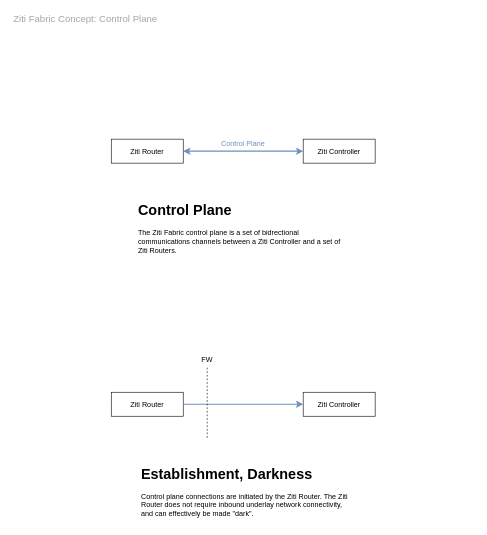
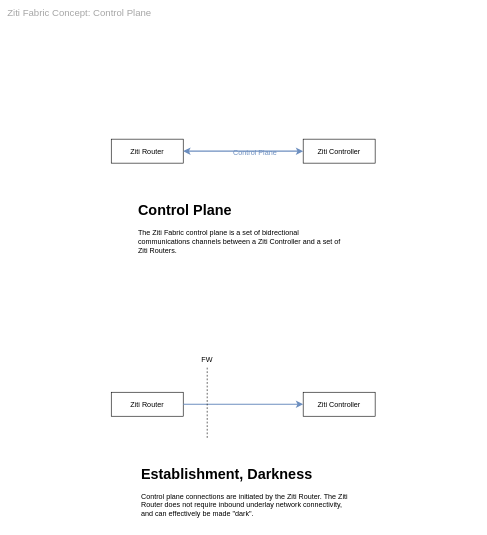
  <mxCell id="0" />
  <mxCell id="1" parent="0" />
  <mxCell id="2" value="Ziti Router" style="rounded=0;whiteSpace=wrap;html=1;" vertex="1" parent="1"><mxGeometry x="185" y="231.5" width="120" height="40" as="geometry" /></mxCell>
  <mxCell id="3" value="Ziti Controller" style="rounded=0;whiteSpace=wrap;html=1;" vertex="1" parent="1"><mxGeometry x="505" y="231.5" width="120" height="40" as="geometry" /></mxCell>
  <mxCell id="4" value="" style="endArrow=classic;startArrow=classic;html=1;exitX=1;exitY=0.5;exitDx=0;exitDy=0;entryX=0;entryY=0.5;entryDx=0;entryDy=0;fillColor=#dae8fc;strokeColor=#6c8ebf;strokeWidth=2;" edge="1" parent="1" source="2" target="3"><mxGeometry width="50" height="50" relative="1" as="geometry"><mxPoint x="415" y="341.5" as="sourcePoint" /><mxPoint x="465" y="291.5" as="targetPoint" /></mxGeometry></mxCell>
- <mxCell id="5" value="Control Plane" style="text;html=1;align=center;verticalAlign=middle;whiteSpace=wrap;rounded=0;fontColor=#6C8EBF;" vertex="1" parent="1"><mxGeometry x="355" y="229.5" width="100" height="20" as="geometry" /></mxCell>
- <mxCell id="6" value="&lt;span style=&quot;font-size: 16px&quot;&gt;Ziti Fabric Concept: Control Plane&lt;br&gt;&lt;/span&gt;" style="text;html=1;strokeColor=none;fillColor=none;align=left;verticalAlign=middle;whiteSpace=wrap;rounded=0;fontColor=#A6A6A6;" vertex="1" parent="1"><mxGeometry x="20" y="20" width="770" height="20" as="geometry" /></mxCell>
+ <mxCell id="5" value="Control Plane" style="text;html=1;align=center;verticalAlign=middle;whiteSpace=wrap;rounded=0;fontColor=#6C8EBF;" vertex="1" parent="1"><mxGeometry x="375" y="244.5" width="100" height="20" as="geometry" /></mxCell>
+ <mxCell id="6" value="&lt;span style=&quot;font-size: 16px&quot;&gt;Ziti Fabric Concept: Control Plane&lt;br&gt;&lt;/span&gt;" style="text;html=1;strokeColor=none;fillColor=none;align=left;verticalAlign=middle;whiteSpace=wrap;rounded=0;fontColor=#A6A6A6;" vertex="1" parent="1"><mxGeometry x="10" y="10" width="770" height="20" as="geometry" /></mxCell>
  <mxCell id="7" value="&lt;h1&gt;Control Plane&lt;/h1&gt;&lt;p&gt;The Ziti Fabric control plane is a set of bidrectional communications channels between a Ziti Controller and a set of Ziti Routers.&amp;nbsp;&lt;/p&gt;" style="text;html=1;strokeColor=none;fillColor=none;spacing=5;spacingTop=-20;whiteSpace=wrap;overflow=hidden;rounded=0;" vertex="1" parent="1"><mxGeometry x="225" y="329.5" width="360" height="100" as="geometry" /></mxCell>
  <mxCell id="8" value="Ziti Router" style="rounded=0;whiteSpace=wrap;html=1;" vertex="1" parent="1"><mxGeometry x="185" y="653.5" width="120" height="40" as="geometry" /></mxCell>
  <mxCell id="9" value="Ziti Controller" style="rounded=0;whiteSpace=wrap;html=1;" vertex="1" parent="1"><mxGeometry x="505" y="653.5" width="120" height="40" as="geometry" /></mxCell>
  <mxCell id="10" value="" style="endArrow=classic;startArrow=none;html=1;exitX=1;exitY=0.5;exitDx=0;exitDy=0;entryX=0;entryY=0.5;entryDx=0;entryDy=0;fillColor=#dae8fc;strokeColor=#6c8ebf;strokeWidth=2;startFill=0;" edge="1" parent="1" source="8" target="9"><mxGeometry width="50" height="50" relative="1" as="geometry"><mxPoint x="415" y="763.5" as="sourcePoint" /><mxPoint x="465" y="713.5" as="targetPoint" /></mxGeometry></mxCell>
  <mxCell id="11" value="" style="endArrow=none;dashed=1;html=1;" edge="1" parent="1"><mxGeometry width="50" height="50" relative="1" as="geometry"><mxPoint x="345" y="729.5" as="sourcePoint" /><mxPoint x="345" y="609.5" as="targetPoint" /></mxGeometry></mxCell>
  <mxCell id="12" value="&lt;h1&gt;Establishment, Darkness&lt;/h1&gt;&lt;p&gt;Control plane connections are initiated by the Ziti Router. The Ziti Router does not require inbound underlay network connectivity, and can effectively be made &quot;dark&quot;.&lt;/p&gt;" style="text;html=1;strokeColor=none;fillColor=none;spacing=5;spacingTop=-20;whiteSpace=wrap;overflow=hidden;rounded=0;" vertex="1" parent="1"><mxGeometry x="230" y="769.5" width="360" height="100" as="geometry" /></mxCell>
  <mxCell id="13" value="FW" style="text;html=1;strokeColor=none;fillColor=none;align=center;verticalAlign=middle;whiteSpace=wrap;rounded=0;" vertex="1" parent="1"><mxGeometry x="325" y="589.5" width="40" height="20" as="geometry" /></mxCell>
